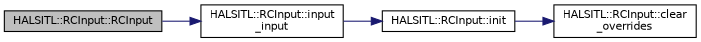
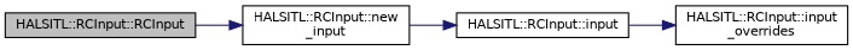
  digraph {
    rankdir=LR
    node [color=black fillcolor=white fontname=Helvetica fontsize=10 shape=record style=filled]
    edge [color=midnightblue fontname=Helvetica fontsize=10 labelfontname=Helvetica labelfontsize=10 style=solid]
    n1 [fillcolor=grey75 fontcolor=black height=0.2 label="HALSITL::RCInput::RCInput" width=0.4]
-   n2 [height=0.2 label="HALSITL::RCInput::input\l_input" width=0.4]
-   n3 [height=0.2 label="HALSITL::RCInput::init" width=0.4]
-   n4 [height=0.2 label="HALSITL::RCInput::clear\l_overrides" width=0.4]
+   n2 [height=0.2 label="HALSITL::RCInput::new\l_input" width=0.4]
+   n3 [height=0.2 label="HALSITL::RCInput::input" width=0.4]
+   n4 [height=0.2 label="HALSITL::RCInput::input\l_overrides" width=0.4]
    n1 -> n2
    n2 -> n3
    n3 -> n4
  }
